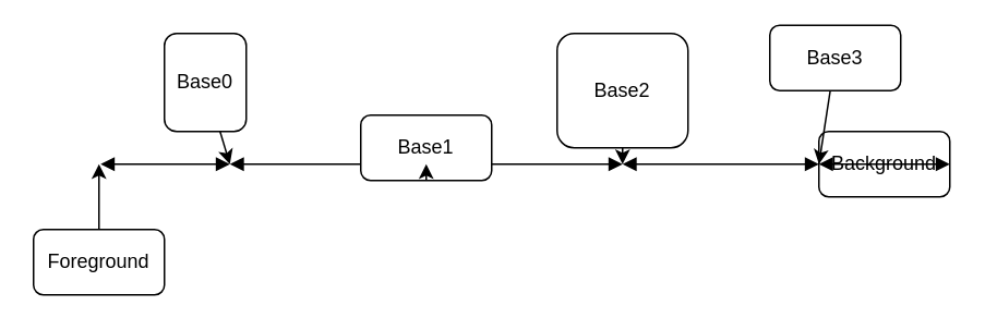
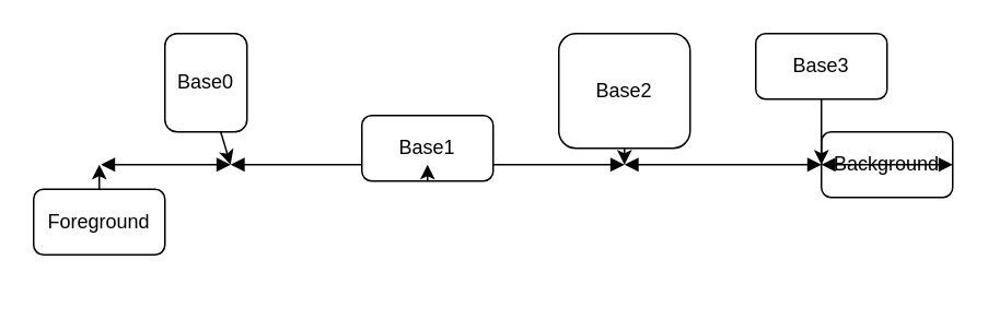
  <mxCell id="0" />
  <mxCell id="1" parent="0" />
  <mxCell id="2" value="" style="endArrow=block;startArrow=block;endFill=1;startFill=1;html=1;" parent="1" edge="1"><mxGeometry width="160" relative="1" as="geometry"><mxPoint x="61" y="100" as="sourcePoint" /><mxPoint x="140" y="100" as="targetPoint" /></mxGeometry></mxCell>
  <mxCell id="3" value="" style="endArrow=block;startArrow=block;endFill=1;startFill=1;html=1;" parent="1" edge="1"><mxGeometry width="160" relative="1" as="geometry"><mxPoint x="140" y="100" as="sourcePoint" /><mxPoint x="260" y="100" as="targetPoint" /></mxGeometry></mxCell>
  <mxCell id="4" value="" style="endArrow=block;startArrow=block;endFill=1;startFill=1;html=1;" parent="1" edge="1"><mxGeometry width="160" relative="1" as="geometry"><mxPoint x="260" y="100" as="sourcePoint" /><mxPoint x="380" y="100" as="targetPoint" /></mxGeometry></mxCell>
  <mxCell id="5" value="" style="endArrow=block;startArrow=block;endFill=1;startFill=1;html=1;" parent="1" edge="1"><mxGeometry width="160" relative="1" as="geometry"><mxPoint x="380" y="100" as="sourcePoint" /><mxPoint x="500" y="100" as="targetPoint" /><Array as="points"><mxPoint x="410" y="100" /></Array></mxGeometry></mxCell>
- <mxCell id="6" value="Foreground" style="rounded=1;whiteSpace=wrap;html=1;" parent="1" vertex="1"><mxGeometry x="20" y="140" width="80" height="40" as="geometry" /></mxCell>
+ <mxCell id="6" value="Foreground" style="rounded=1;whiteSpace=wrap;html=1;" parent="1" vertex="1"><mxGeometry x="20" y="115" width="80" height="40" as="geometry" /></mxCell>
  <mxCell id="7" value="Background" style="rounded=1;whiteSpace=wrap;html=1;" parent="1" vertex="1"><mxGeometry x="500" y="80" width="80" height="40" as="geometry" /></mxCell>
  <mxCell id="8" value="" style="endArrow=classic;html=1;" parent="1" source="6" edge="1"><mxGeometry width="50" height="50" relative="1" as="geometry"><mxPoint x="90" y="130" as="sourcePoint" /><mxPoint x="60" y="100" as="targetPoint" /></mxGeometry></mxCell>
  <mxCell id="9" value="Base0" style="rounded=1;whiteSpace=wrap;html=1;" parent="1" vertex="1"><mxGeometry x="100" y="20" width="50" height="60" as="geometry" /></mxCell>
  <mxCell id="10" value="Base1" style="rounded=1;whiteSpace=wrap;html=1;" parent="1" vertex="1"><mxGeometry x="220" y="70" width="80" height="40" as="geometry" /></mxCell>
  <mxCell id="11" value="Base2" style="rounded=1;whiteSpace=wrap;html=1;" parent="1" vertex="1"><mxGeometry x="340" y="20" width="80" height="70" as="geometry" /></mxCell>
- <mxCell id="12" value="Base3" style="rounded=1;whiteSpace=wrap;html=1;" parent="1" vertex="1"><mxGeometry x="470" y="15" width="80" height="40" as="geometry" /></mxCell>
+ <mxCell id="12" value="Base3" style="rounded=1;whiteSpace=wrap;html=1;" parent="1" vertex="1"><mxGeometry x="460" y="20" width="80" height="40" as="geometry" /></mxCell>
  <mxCell id="13" value="" style="endArrow=block;startArrow=block;endFill=1;startFill=1;html=1;" parent="1" edge="1"><mxGeometry width="160" relative="1" as="geometry"><mxPoint x="500" y="100" as="sourcePoint" /><mxPoint x="580" y="100" as="targetPoint" /></mxGeometry></mxCell>
  <mxCell id="14" value="" style="endArrow=classic;html=1;" parent="1" edge="1" source="11"><mxGeometry width="50" height="50" relative="1" as="geometry"><mxPoint x="420" y="60" as="sourcePoint" /><mxPoint x="380" y="100" as="targetPoint" /></mxGeometry></mxCell>
  <mxCell id="15" value="" style="endArrow=classic;html=1;" parent="1" source="12" edge="1"><mxGeometry width="50" height="50" relative="1" as="geometry"><mxPoint x="580" y="70" as="sourcePoint" /><mxPoint x="500" y="100" as="targetPoint" /></mxGeometry></mxCell>
  <mxCell id="16" value="" style="endArrow=classic;html=1;exitX=0.5;exitY=1;exitDx=0;exitDy=0;" parent="1" source="10" edge="1"><mxGeometry width="50" height="50" relative="1" as="geometry"><mxPoint x="349" y="170" as="sourcePoint" /><mxPoint x="260" y="100" as="targetPoint" /></mxGeometry></mxCell>
  <mxCell id="17" value="" style="endArrow=classic;html=1;" parent="1" source="7" edge="1"><mxGeometry width="50" height="50" relative="1" as="geometry"><mxPoint x="620" y="140" as="sourcePoint" /><mxPoint x="580" y="100" as="targetPoint" /></mxGeometry></mxCell>
  <mxCell id="18" value="" style="endArrow=classic;html=1;" parent="1" source="9" edge="1"><mxGeometry width="50" height="50" relative="1" as="geometry"><mxPoint x="60" y="200" as="sourcePoint" /><mxPoint x="140" y="100" as="targetPoint" /></mxGeometry></mxCell>
